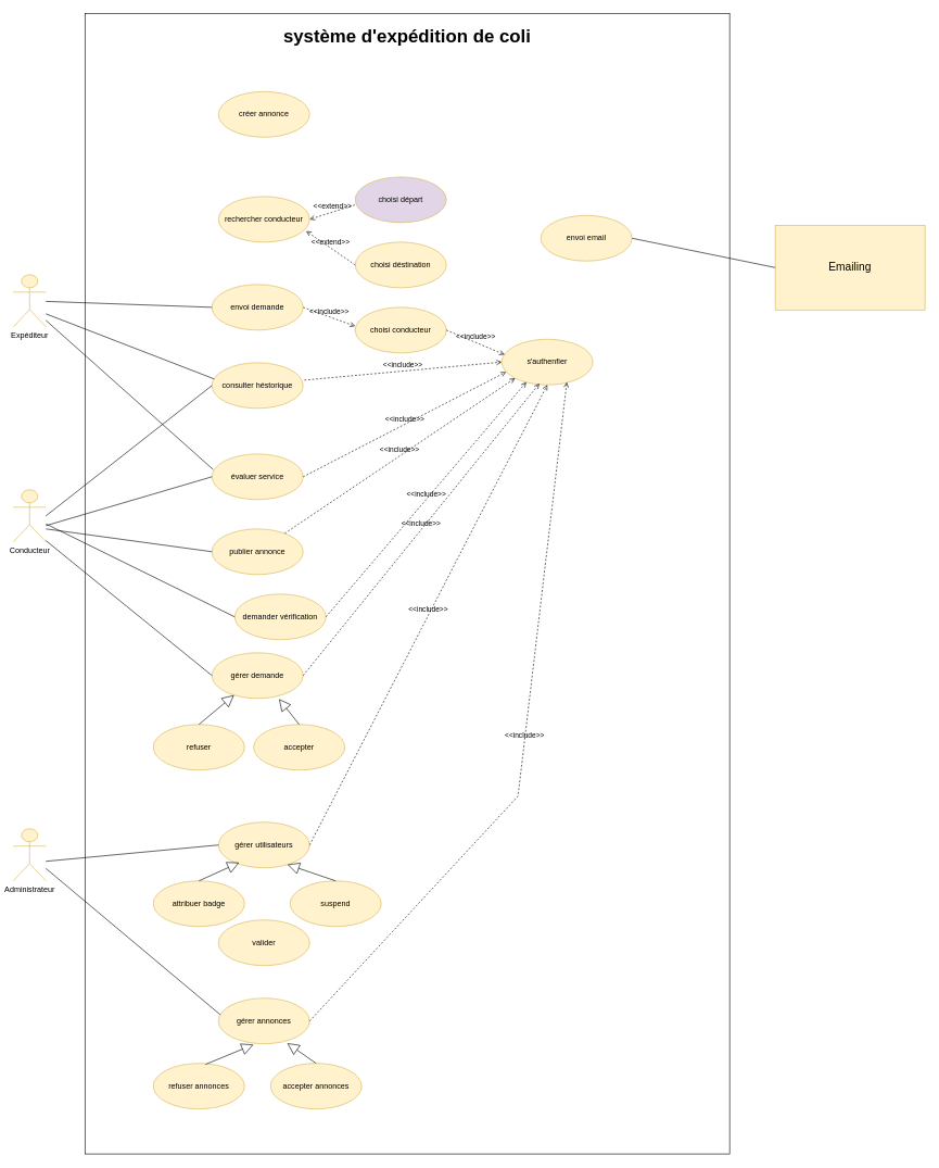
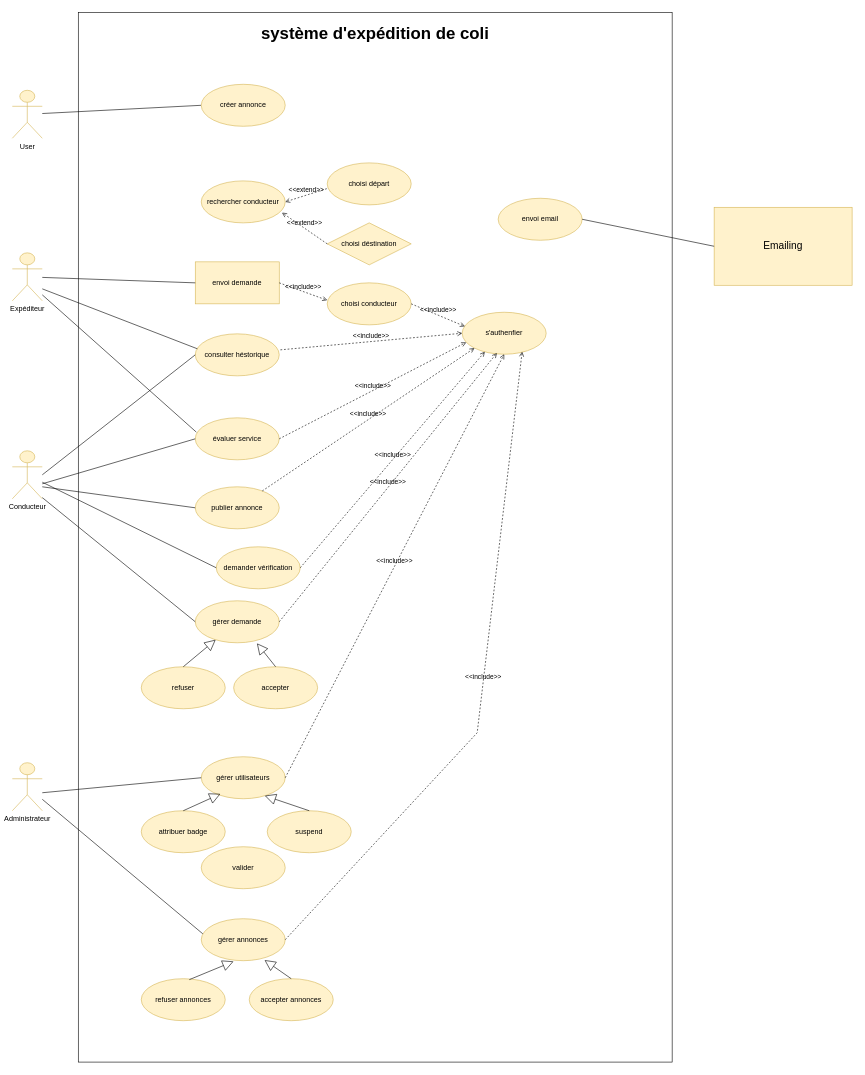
  <mxCell id="0" />
  <mxCell id="1" parent="0" />
  <mxCell id="2" value="" style="rounded=0;whiteSpace=wrap;html=1;fillColor=none;fontColor=#000000;" parent="1" vertex="1"><mxGeometry x="130" y="20" width="990" height="1750" as="geometry" /></mxCell>
  <mxCell id="3" value="Expéditeur" style="shape=umlActor;verticalLabelPosition=bottom;verticalAlign=top;html=1;outlineConnect=0;fillColor=#fff2cc;strokeColor=#d6b656;fontColor=#000000;" parent="1" vertex="1"><mxGeometry x="20" y="421" width="50" height="80" as="geometry" /></mxCell>
  <mxCell id="4" value="rechercher conducteur" style="ellipse;whiteSpace=wrap;html=1;fillColor=#fff2cc;strokeColor=#d6b656;fontColor=#000000;" parent="1" vertex="1"><mxGeometry x="335" y="301" width="140" height="70" as="geometry" /></mxCell>
- <mxCell id="5" value="envoi demande" style="ellipse;whiteSpace=wrap;html=1;fillColor=#fff2cc;strokeColor=#d6b656;fontColor=#000000;" parent="1" vertex="1"><mxGeometry x="325" y="436" width="140" height="70" as="geometry" /></mxCell>
- <mxCell id="6" value="choisi départ" style="ellipse;whiteSpace=wrap;html=1;fillColor=#e1d5e7;strokeColor=#d6b656;fontColor=#000000;" parent="1" vertex="1"><mxGeometry x="545" y="271" width="140" height="70" as="geometry" /></mxCell>
- <mxCell id="7" value="choisi déstination" style="ellipse;whiteSpace=wrap;html=1;fillColor=#fff2cc;strokeColor=#d6b656;fontColor=#000000;" parent="1" vertex="1"><mxGeometry x="545" y="371" width="140" height="70" as="geometry" /></mxCell>
+ <mxCell id="5" value="envoi demande" style="whiteSpace=wrap;html=1;fillColor=#fff2cc;strokeColor=#d6b656;fontColor=#000000;rounded=0;" parent="1" vertex="1"><mxGeometry x="325" y="436" width="140" height="70" as="geometry" /></mxCell>
+ <mxCell id="6" value="choisi départ" style="ellipse;whiteSpace=wrap;html=1;fillColor=#fff2cc;strokeColor=#d6b656;fontColor=#000000;" parent="1" vertex="1"><mxGeometry x="545" y="271" width="140" height="70" as="geometry" /></mxCell>
+ <mxCell id="7" value="choisi déstination" style="rhombus;whiteSpace=wrap;html=1;fillColor=#fff2cc;strokeColor=#d6b656;fontColor=#000000;" parent="1" vertex="1"><mxGeometry x="545" y="371" width="140" height="70" as="geometry" /></mxCell>
  <mxCell id="8" value="choisi conducteur" style="ellipse;whiteSpace=wrap;html=1;fillColor=#fff2cc;strokeColor=#d6b656;fontColor=#000000;" parent="1" vertex="1"><mxGeometry x="545" y="471" width="140" height="70" as="geometry" /></mxCell>
  <mxCell id="9" value="évaluer service" style="ellipse;whiteSpace=wrap;html=1;fillColor=#fff2cc;strokeColor=#d6b656;fontColor=#000000;" parent="1" vertex="1"><mxGeometry x="325" y="696" width="140" height="70" as="geometry" /></mxCell>
  <mxCell id="10" value="consulter héstorique" style="ellipse;whiteSpace=wrap;html=1;fillColor=#fff2cc;strokeColor=#d6b656;fontColor=#000000;" parent="1" vertex="1"><mxGeometry x="325" y="556" width="140" height="70" as="geometry" /></mxCell>
  <mxCell id="11" value="&amp;lt;&amp;lt;include&amp;gt;&amp;gt;" style="html=1;verticalAlign=bottom;labelBackgroundColor=none;endArrow=open;endFill=0;dashed=1;rounded=0;entryX=0;entryY=0.414;entryDx=0;entryDy=0;entryPerimeter=0;exitX=1;exitY=0.5;exitDx=0;exitDy=0;fontColor=#000000;" parent="1" source="5" target="8" edge="1"><mxGeometry width="160" relative="1" as="geometry"><mxPoint x="345" y="491" as="sourcePoint" /><mxPoint x="505" y="491" as="targetPoint" /></mxGeometry></mxCell>
  <mxCell id="12" value="&amp;lt;&amp;lt;extend&amp;gt;&amp;gt;" style="html=1;verticalAlign=bottom;labelBackgroundColor=none;endArrow=open;endFill=0;dashed=1;rounded=0;entryX=1;entryY=0.5;entryDx=0;entryDy=0;exitX=-0.005;exitY=0.614;exitDx=0;exitDy=0;exitPerimeter=0;fontColor=#000000;" parent="1" source="6" target="4" edge="1"><mxGeometry width="160" relative="1" as="geometry"><mxPoint x="345" y="531" as="sourcePoint" /><mxPoint x="505" y="531" as="targetPoint" /></mxGeometry></mxCell>
  <mxCell id="13" value="&amp;lt;&amp;lt;extend&amp;gt;&amp;gt;" style="html=1;verticalAlign=bottom;labelBackgroundColor=none;endArrow=open;endFill=0;dashed=1;rounded=0;entryX=0.962;entryY=0.757;entryDx=0;entryDy=0;exitX=0;exitY=0.5;exitDx=0;exitDy=0;entryPerimeter=0;fontColor=#000000;" parent="1" source="7" target="4" edge="1"><mxGeometry width="160" relative="1" as="geometry"><mxPoint x="544" y="324" as="sourcePoint" /><mxPoint x="485" y="346" as="targetPoint" /></mxGeometry></mxCell>
  <mxCell id="14" value="s'authenfier" style="ellipse;whiteSpace=wrap;html=1;fillColor=#fff2cc;strokeColor=#d6b656;fontColor=#000000;" parent="1" vertex="1"><mxGeometry x="770" y="520" width="140" height="70" as="geometry" /></mxCell>
  <mxCell id="15" value="&amp;lt;&amp;lt;include&amp;gt;&amp;gt;" style="html=1;verticalAlign=bottom;labelBackgroundColor=none;endArrow=open;endFill=0;dashed=1;rounded=0;exitX=1.014;exitY=0.381;exitDx=0;exitDy=0;exitPerimeter=0;entryX=0;entryY=0.5;entryDx=0;entryDy=0;fontColor=#000000;" parent="1" source="10" target="14" edge="1"><mxGeometry width="160" relative="1" as="geometry"><mxPoint x="475" y="481" as="sourcePoint" /><mxPoint x="765.729" y="561.038" as="targetPoint" /></mxGeometry></mxCell>
  <mxCell id="16" value="&amp;lt;&amp;lt;include&amp;gt;&amp;gt;" style="html=1;verticalAlign=bottom;labelBackgroundColor=none;endArrow=open;endFill=0;dashed=1;rounded=0;exitX=1;exitY=0.5;exitDx=0;exitDy=0;entryX=0.048;entryY=0.717;entryDx=0;entryDy=0;entryPerimeter=0;fontColor=#000000;" parent="1" source="9" target="14" edge="1"><mxGeometry width="160" relative="1" as="geometry"><mxPoint x="497" y="593" as="sourcePoint" /><mxPoint x="774.8" y="576.44" as="targetPoint" /></mxGeometry></mxCell>
  <mxCell id="17" value="&amp;lt;&amp;lt;include&amp;gt;&amp;gt;" style="html=1;verticalAlign=bottom;labelBackgroundColor=none;endArrow=open;endFill=0;dashed=1;rounded=0;exitX=1;exitY=0.5;exitDx=0;exitDy=0;entryX=0.032;entryY=0.337;entryDx=0;entryDy=0;entryPerimeter=0;fontColor=#000000;" parent="1" source="8" target="14" edge="1"><mxGeometry width="160" relative="1" as="geometry"><mxPoint x="497" y="593" as="sourcePoint" /><mxPoint x="790" y="543" as="targetPoint" /></mxGeometry></mxCell>
  <mxCell id="18" value="Conducteur" style="shape=umlActor;verticalLabelPosition=bottom;verticalAlign=top;html=1;outlineConnect=0;fillColor=#fff2cc;strokeColor=#d6b656;fontColor=#000000;" parent="1" vertex="1"><mxGeometry x="20" y="751" width="50" height="80" as="geometry" /></mxCell>
  <mxCell id="19" value="publier annonce" style="ellipse;whiteSpace=wrap;html=1;fillColor=#fff2cc;strokeColor=#d6b656;fontColor=#000000;" parent="1" vertex="1"><mxGeometry x="325" y="811" width="140" height="70" as="geometry" /></mxCell>
  <mxCell id="20" value="gérer demande" style="ellipse;whiteSpace=wrap;html=1;fillColor=#fff2cc;strokeColor=#d6b656;fontColor=#000000;" parent="1" vertex="1"><mxGeometry x="325" y="1001" width="140" height="70" as="geometry" /></mxCell>
  <mxCell id="21" value="accepter" style="ellipse;whiteSpace=wrap;html=1;fillColor=#fff2cc;strokeColor=#d6b656;fontColor=#000000;" parent="1" vertex="1"><mxGeometry x="389" y="1111" width="140" height="70" as="geometry" /></mxCell>
  <mxCell id="22" value="refuser" style="ellipse;whiteSpace=wrap;html=1;fillColor=#fff2cc;strokeColor=#d6b656;fontColor=#000000;" parent="1" vertex="1"><mxGeometry x="235" y="1111" width="140" height="70" as="geometry" /></mxCell>
  <mxCell id="23" value="" style="endArrow=block;endSize=16;endFill=0;html=1;rounded=0;entryX=0.735;entryY=1.014;entryDx=0;entryDy=0;exitX=0.5;exitY=0;exitDx=0;exitDy=0;entryPerimeter=0;fontColor=#000000;" parent="1" source="21" target="20" edge="1"><mxGeometry width="160" relative="1" as="geometry"><mxPoint x="265" y="1171" as="sourcePoint" /><mxPoint x="425" y="1171" as="targetPoint" /></mxGeometry></mxCell>
  <mxCell id="24" value="" style="endArrow=block;endSize=16;endFill=0;html=1;rounded=0;exitX=0.5;exitY=0;exitDx=0;exitDy=0;fontColor=#000000;" parent="1" source="22" target="20" edge="1"><mxGeometry width="160" relative="1" as="geometry"><mxPoint x="565" y="1066" as="sourcePoint" /><mxPoint x="496" y="1058" as="targetPoint" /></mxGeometry></mxCell>
  <mxCell id="25" value="&amp;lt;&amp;lt;include&amp;gt;&amp;gt;" style="html=1;verticalAlign=bottom;labelBackgroundColor=none;endArrow=open;endFill=0;dashed=1;rounded=0;entryX=0;entryY=1;entryDx=0;entryDy=0;fontColor=#000000;" parent="1" source="19" target="14" edge="1"><mxGeometry width="160" relative="1" as="geometry"><mxPoint x="475" y="876" as="sourcePoint" /><mxPoint x="801.4" y="589.81" as="targetPoint" /></mxGeometry></mxCell>
  <mxCell id="26" value="demander vérification" style="ellipse;whiteSpace=wrap;html=1;fillColor=#fff2cc;strokeColor=#d6b656;fontColor=#000000;" parent="1" vertex="1"><mxGeometry x="360" y="911" width="140" height="70" as="geometry" /></mxCell>
  <mxCell id="27" value="" style="endArrow=none;html=1;rounded=0;entryX=0;entryY=0.5;entryDx=0;entryDy=0;fontColor=#000000;" parent="1" target="19" edge="1"><mxGeometry width="50" height="50" relative="1" as="geometry"><mxPoint x="70" y="811" as="sourcePoint" /><mxPoint x="430" y="901" as="targetPoint" /></mxGeometry></mxCell>
  <mxCell id="28" value="" style="endArrow=none;html=1;rounded=0;entryX=0;entryY=0.5;entryDx=0;entryDy=0;fontColor=#000000;" parent="1" target="9" edge="1"><mxGeometry width="50" height="50" relative="1" as="geometry"><mxPoint x="70" y="806" as="sourcePoint" /><mxPoint x="230" y="856" as="targetPoint" /></mxGeometry></mxCell>
  <mxCell id="29" value="" style="endArrow=none;html=1;rounded=0;entryX=0;entryY=0.5;entryDx=0;entryDy=0;fontColor=#000000;" parent="1" target="10" edge="1"><mxGeometry width="50" height="50" relative="1" as="geometry"><mxPoint x="70" y="791" as="sourcePoint" /><mxPoint x="230" y="721" as="targetPoint" /></mxGeometry></mxCell>
  <mxCell id="30" value="" style="endArrow=none;html=1;rounded=0;entryX=0;entryY=0.5;entryDx=0;entryDy=0;fontColor=#000000;" parent="1" source="18" target="26" edge="1"><mxGeometry width="50" height="50" relative="1" as="geometry"><mxPoint x="70" y="831" as="sourcePoint" /><mxPoint x="230" y="721" as="targetPoint" /></mxGeometry></mxCell>
  <mxCell id="31" value="" style="endArrow=none;html=1;rounded=0;entryX=0;entryY=0.5;entryDx=0;entryDy=0;fontColor=#000000;" parent="1" target="20" edge="1"><mxGeometry width="50" height="50" relative="1" as="geometry"><mxPoint x="70" y="829" as="sourcePoint" /><mxPoint x="230" y="956" as="targetPoint" /></mxGeometry></mxCell>
  <mxCell id="32" value="" style="endArrow=none;html=1;rounded=0;entryX=0;entryY=0.5;entryDx=0;entryDy=0;fontColor=#000000;" parent="1" source="3" target="5" edge="1"><mxGeometry width="50" height="50" relative="1" as="geometry"><mxPoint x="80" y="801" as="sourcePoint" /><mxPoint x="230" y="601" as="targetPoint" /></mxGeometry></mxCell>
  <mxCell id="33" value="" style="endArrow=none;html=1;rounded=0;entryX=0.025;entryY=0.356;entryDx=0;entryDy=0;entryPerimeter=0;fontColor=#000000;" parent="1" target="10" edge="1"><mxGeometry width="50" height="50" relative="1" as="geometry"><mxPoint x="70" y="481" as="sourcePoint" /><mxPoint x="230" y="481" as="targetPoint" /></mxGeometry></mxCell>
  <mxCell id="34" value="" style="endArrow=none;html=1;rounded=0;entryX=0.013;entryY=0.341;entryDx=0;entryDy=0;entryPerimeter=0;fontColor=#000000;" parent="1" target="9" edge="1"><mxGeometry width="50" height="50" relative="1" as="geometry"><mxPoint x="70" y="491" as="sourcePoint" /><mxPoint x="230" y="591" as="targetPoint" /></mxGeometry></mxCell>
+ <mxCell id="35" value="" style="endArrow=none;html=1;rounded=0;entryX=0;entryY=0.5;entryDx=0;entryDy=0;fontColor=#000000;" parent="1" source="55" target="56" edge="1"><mxGeometry width="50" height="50" relative="1" as="geometry"><mxPoint x="80" y="450" as="sourcePoint" /><mxPoint x="230" y="450" as="targetPoint" /></mxGeometry></mxCell>
  <mxCell id="36" value="&amp;lt;&amp;lt;include&amp;gt;&amp;gt;" style="html=1;verticalAlign=bottom;labelBackgroundColor=none;endArrow=open;endFill=0;dashed=1;rounded=0;entryX=0.27;entryY=0.94;entryDx=0;entryDy=0;entryPerimeter=0;exitX=1;exitY=0.5;exitDx=0;exitDy=0;fontColor=#000000;" parent="1" source="26" target="14" edge="1"><mxGeometry width="160" relative="1" as="geometry"><mxPoint x="449" y="829" as="sourcePoint" /><mxPoint x="825.06" y="591" as="targetPoint" /></mxGeometry></mxCell>
  <mxCell id="37" value="&amp;lt;&amp;lt;include&amp;gt;&amp;gt;" style="html=1;verticalAlign=bottom;labelBackgroundColor=none;endArrow=open;endFill=0;dashed=1;rounded=0;entryX=0.413;entryY=0.971;entryDx=0;entryDy=0;entryPerimeter=0;exitX=1;exitY=0.5;exitDx=0;exitDy=0;fontColor=#000000;" parent="1" source="20" target="14" edge="1"><mxGeometry width="160" relative="1" as="geometry"><mxPoint x="475" y="956" as="sourcePoint" /><mxPoint x="848.02" y="589.81" as="targetPoint" /></mxGeometry></mxCell>
  <mxCell id="38" value="Administrateur" style="shape=umlActor;verticalLabelPosition=bottom;verticalAlign=top;html=1;outlineConnect=0;fillColor=#fff2cc;strokeColor=#d6b656;fontColor=#000000;" parent="1" vertex="1"><mxGeometry x="20" y="1271" width="50" height="80" as="geometry" /></mxCell>
  <mxCell id="39" value="gérer utilisateurs" style="ellipse;whiteSpace=wrap;html=1;fillColor=#fff2cc;strokeColor=#d6b656;fontColor=#000000;" parent="1" vertex="1"><mxGeometry x="335" y="1261" width="140" height="70" as="geometry" /></mxCell>
  <mxCell id="40" value="valider" style="ellipse;whiteSpace=wrap;html=1;fillColor=#fff2cc;strokeColor=#d6b656;fontColor=#000000;" parent="1" vertex="1"><mxGeometry x="335" y="1411" width="140" height="70" as="geometry" /></mxCell>
  <mxCell id="41" value="attribuer badge" style="ellipse;whiteSpace=wrap;html=1;fillColor=#fff2cc;strokeColor=#d6b656;fontColor=#000000;" parent="1" vertex="1"><mxGeometry x="235" y="1351" width="140" height="70" as="geometry" /></mxCell>
  <mxCell id="42" value="suspend" style="ellipse;whiteSpace=wrap;html=1;fillColor=#fff2cc;strokeColor=#d6b656;fontColor=#000000;" parent="1" vertex="1"><mxGeometry x="445" y="1351" width="140" height="70" as="geometry" /></mxCell>
  <mxCell id="43" value="" style="endArrow=block;endSize=16;endFill=0;html=1;rounded=0;entryX=0.757;entryY=0.928;entryDx=0;entryDy=0;exitX=0.5;exitY=0;exitDx=0;exitDy=0;entryPerimeter=0;fontColor=#000000;" parent="1" source="42" target="39" edge="1"><mxGeometry width="160" relative="1" as="geometry"><mxPoint x="469" y="1121" as="sourcePoint" /><mxPoint x="438" y="1082" as="targetPoint" /></mxGeometry></mxCell>
  <mxCell id="44" value="" style="endArrow=block;endSize=16;endFill=0;html=1;rounded=0;entryX=0.228;entryY=0.885;entryDx=0;entryDy=0;exitX=0.5;exitY=0;exitDx=0;exitDy=0;entryPerimeter=0;fontColor=#000000;" parent="1" source="41" target="39" edge="1"><mxGeometry width="160" relative="1" as="geometry"><mxPoint x="525" y="1381" as="sourcePoint" /><mxPoint x="426" y="1340" as="targetPoint" /></mxGeometry></mxCell>
  <mxCell id="45" value="gérer annonces" style="ellipse;whiteSpace=wrap;html=1;fillColor=#fff2cc;strokeColor=#d6b656;fontColor=#000000;" parent="1" vertex="1"><mxGeometry x="335" y="1531" width="140" height="70" as="geometry" /></mxCell>
  <mxCell id="46" value="accepter annonces" style="ellipse;whiteSpace=wrap;html=1;fillColor=#fff2cc;strokeColor=#d6b656;fontColor=#000000;" parent="1" vertex="1"><mxGeometry x="415" y="1631" width="140" height="70" as="geometry" /></mxCell>
  <mxCell id="47" value="refuser annonces" style="ellipse;whiteSpace=wrap;html=1;fillColor=#fff2cc;strokeColor=#d6b656;fontColor=#000000;" parent="1" vertex="1"><mxGeometry x="235" y="1631" width="140" height="70" as="geometry" /></mxCell>
  <mxCell id="48" value="" style="endArrow=block;endSize=16;endFill=0;html=1;rounded=0;entryX=0.754;entryY=0.986;entryDx=0;entryDy=0;exitX=0.5;exitY=0;exitDx=0;exitDy=0;entryPerimeter=0;fontColor=#000000;" parent="1" source="46" target="45" edge="1"><mxGeometry width="160" relative="1" as="geometry"><mxPoint x="435" y="1671" as="sourcePoint" /><mxPoint x="435" y="1591" as="targetPoint" /></mxGeometry></mxCell>
  <mxCell id="49" value="" style="endArrow=block;endSize=16;endFill=0;html=1;rounded=0;entryX=0.384;entryY=1.017;entryDx=0;entryDy=0;exitX=0.572;exitY=0.023;exitDx=0;exitDy=0;entryPerimeter=0;exitPerimeter=0;fontColor=#000000;" parent="1" source="47" target="45" edge="1"><mxGeometry width="160" relative="1" as="geometry"><mxPoint x="495" y="1641" as="sourcePoint" /><mxPoint x="441" y="1610" as="targetPoint" /></mxGeometry></mxCell>
  <mxCell id="50" value="" style="endArrow=none;html=1;rounded=0;entryX=0;entryY=0.5;entryDx=0;entryDy=0;fontColor=#000000;" parent="1" target="39" edge="1"><mxGeometry width="50" height="50" relative="1" as="geometry"><mxPoint x="70" y="1321" as="sourcePoint" /><mxPoint x="200" y="1268" as="targetPoint" /></mxGeometry></mxCell>
  <mxCell id="51" value="" style="endArrow=none;html=1;rounded=0;entryX=0.019;entryY=0.361;entryDx=0;entryDy=0;entryPerimeter=0;fontColor=#000000;" parent="1" source="38" target="45" edge="1"><mxGeometry width="50" height="50" relative="1" as="geometry"><mxPoint x="70" y="1331" as="sourcePoint" /><mxPoint x="240" y="1306" as="targetPoint" /></mxGeometry></mxCell>
  <mxCell id="52" value="&amp;lt;&amp;lt;include&amp;gt;&amp;gt;" style="html=1;verticalAlign=bottom;labelBackgroundColor=none;endArrow=open;endFill=0;dashed=1;rounded=0;entryX=0.5;entryY=1;entryDx=0;entryDy=0;exitX=1;exitY=0.5;exitDx=0;exitDy=0;fontColor=#000000;" parent="1" source="39" target="14" edge="1"><mxGeometry width="160" relative="1" as="geometry"><mxPoint x="475" y="1046" as="sourcePoint" /><mxPoint x="864.96" y="591" as="targetPoint" /></mxGeometry></mxCell>
  <mxCell id="53" value="&amp;lt;&amp;lt;include&amp;gt;&amp;gt;" style="html=1;verticalAlign=bottom;labelBackgroundColor=none;endArrow=open;endFill=0;dashed=1;rounded=0;entryX=0.714;entryY=0.94;entryDx=0;entryDy=0;exitX=1;exitY=0.5;exitDx=0;exitDy=0;entryPerimeter=0;fontColor=#000000;" parent="1" source="45" target="14" edge="1"><mxGeometry width="160" relative="1" as="geometry"><mxPoint x="545" y="1601" as="sourcePoint" /><mxPoint x="884.497" y="580.749" as="targetPoint" /><Array as="points"><mxPoint x="795" y="1221" /></Array></mxGeometry></mxCell>
  <mxCell id="54" value="système d'expédition de coli" style="text;html=1;align=center;verticalAlign=middle;whiteSpace=wrap;rounded=0;fontSize=28;fontStyle=1;fontColor=#000000;" parent="1" vertex="1"><mxGeometry x="375" y="40" width="500" height="30" as="geometry" /></mxCell>
+ <mxCell id="55" value="User" style="shape=umlActor;verticalLabelPosition=bottom;verticalAlign=top;html=1;outlineConnect=0;fillColor=#fff2cc;strokeColor=#d6b656;fontColor=#000000;" parent="1" vertex="1"><mxGeometry x="20" y="150" width="50" height="80" as="geometry" /></mxCell>
  <mxCell id="56" value="&lt;font&gt;créer annonce&lt;/font&gt;" style="ellipse;whiteSpace=wrap;html=1;fillColor=#fff2cc;strokeColor=#d6b656;fontColor=#000000;" parent="1" vertex="1"><mxGeometry x="335" y="140" width="140" height="70" as="geometry" /></mxCell>
  <mxCell id="57" value="&lt;font style=&quot;font-size: 17px;&quot;&gt;Emailing&lt;/font&gt;" style="rounded=0;whiteSpace=wrap;html=1;fillColor=#fff2cc;strokeColor=#d6b656;fontColor=#000000;" parent="1" vertex="1"><mxGeometry x="1190" y="345" width="230" height="130" as="geometry" /></mxCell>
  <mxCell id="58" value="envoi email" style="ellipse;whiteSpace=wrap;html=1;fillColor=#fff2cc;strokeColor=#d6b656;fontColor=#000000;" parent="1" vertex="1"><mxGeometry x="830" y="330" width="140" height="70" as="geometry" /></mxCell>
  <mxCell id="59" value="" style="endArrow=none;html=1;rounded=0;entryX=0;entryY=0.5;entryDx=0;entryDy=0;exitX=1;exitY=0.5;exitDx=0;exitDy=0;fontColor=#000000;" parent="1" source="58" target="57" edge="1"><mxGeometry width="50" height="50" relative="1" as="geometry"><mxPoint x="910" y="371" as="sourcePoint" /><mxPoint x="1175" y="357" as="targetPoint" /></mxGeometry></mxCell>
